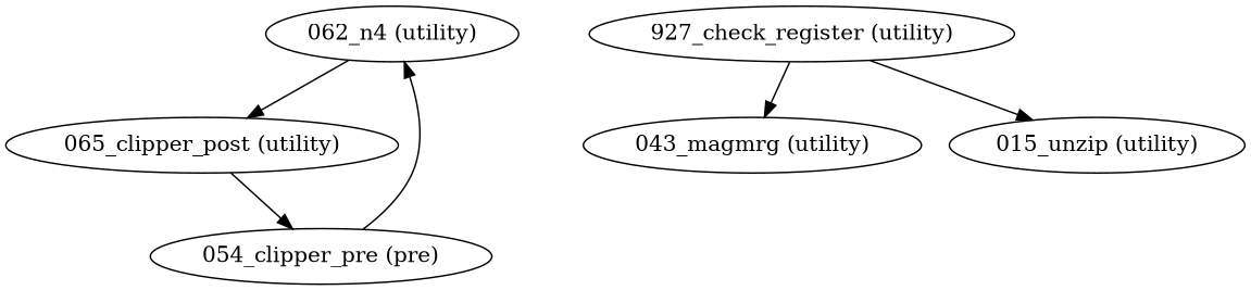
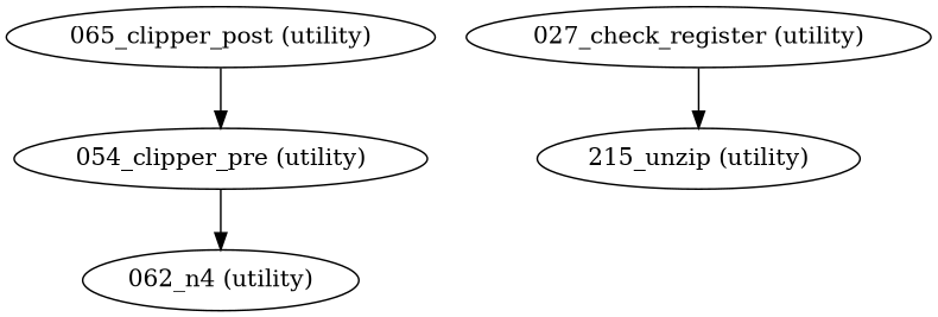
  strict digraph {
    "062_n4 (utility)"
    "065_clipper_post (utility)"
-   "054_clipper_pre (utility)" [label="054_clipper_pre (pre)"]
-   "027_check_register (utility)" [label="927_check_register (utility)"]
-   "043_magmrg (utility)"
-   "015_unzip (utility)"
-   "062_n4 (utility)" -> "065_clipper_post (utility)"
+   "054_clipper_pre (utility)"
+   "027_check_register (utility)"
+   "015_unzip (utility)" [label="215_unzip (utility)"]
    "065_clipper_post (utility)" -> "054_clipper_pre (utility)"
    "054_clipper_pre (utility)" -> "062_n4 (utility)"
-   "027_check_register (utility)" -> "043_magmrg (utility)"
    "027_check_register (utility)" -> "015_unzip (utility)"
  }
